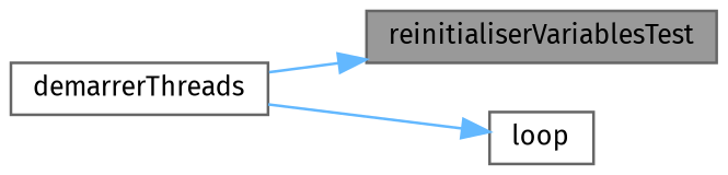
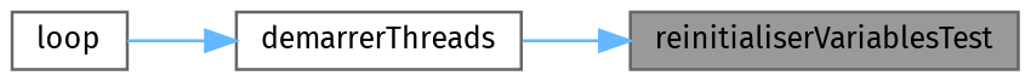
  digraph {
    fontname="Fira Sans"
    rankdir=RL
    node [color=grey40 fillcolor=white fontname="Fira Sans" fontsize=10 shape=box style=filled]
    edge [color=steelblue1 dir=back fontname="Fira Sans" fontsize=10 labelfontname=Helvetica labelfontsize=10 style=solid]
    n1 [color=gray40 fillcolor=grey60 fontcolor=black height=0.2 label=reinitialiserVariablesTest width=0.4]
    n2 [height=0.2 label=demarrerThreads width=0.4]
    n3 [height=0.2 label=loop width=0.4]
    n1 -> n2
-   n3 -> n2
+   n2 -> n3
  }
